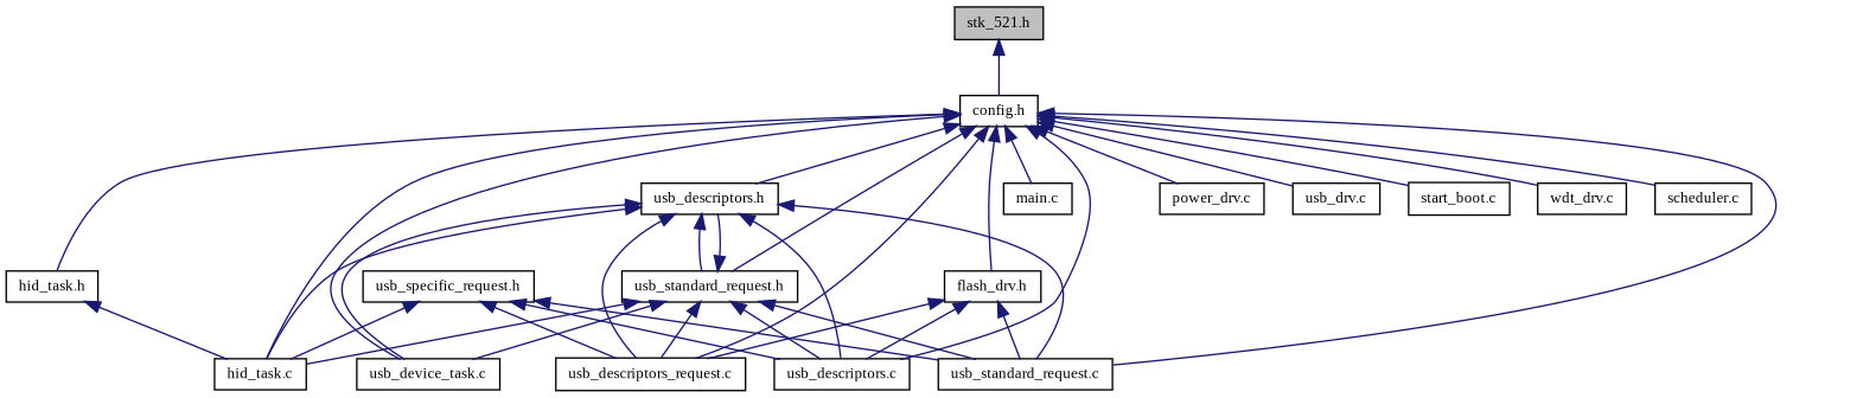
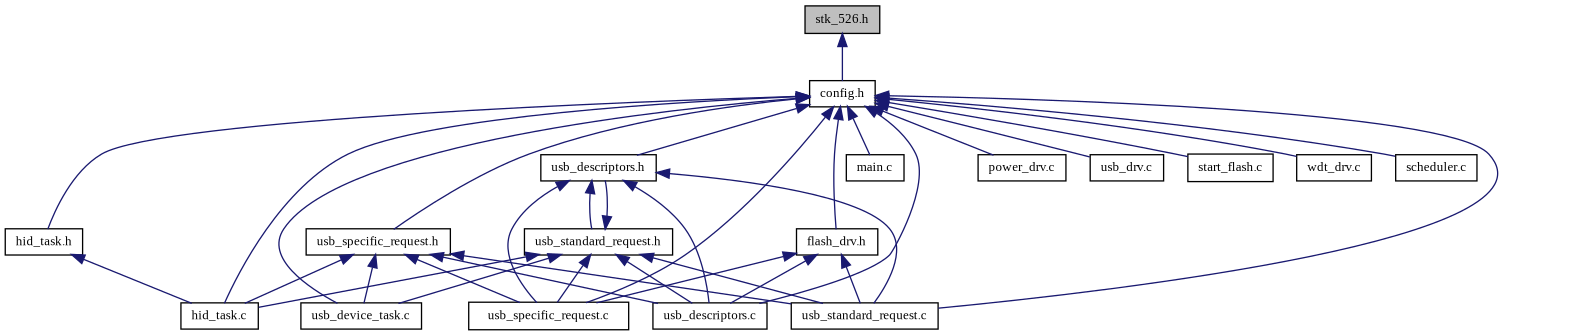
  digraph {
    fontname="Liberation Serif"
    node [color=black fillcolor=white fontname="Liberation Serif" fontsize=10 shape=record style=filled]
    edge [color=midnightblue dir=back fontname="Liberation Serif" fontsize=10 labelfontname="FreeSans.ttf" labelfontsize=10 style=solid]
-   n1 [fillcolor=grey75 fontcolor=black height=0.2 label="stk_521.h" width=0.4]
+   n1 [fillcolor=grey75 fontcolor=black height=0.2 label="stk_526.h" width=0.4]
    n2 [height=0.2 label="config.h" width=0.4]
    n3 [height=0.2 label="hid_task.c" width=0.4]
    n4 [height=0.2 label="hid_task.h" width=0.4]
    n5 [height=0.2 label="usb_descriptors.h" width=0.4]
    n6 [height=0.2 label="usb_descriptors.c" width=0.4]
-   n7 [height=0.2 label="usb_descriptors_request.c" width=0.4]
+   n7 [height=0.2 label="usb_specific_request.c" width=0.4]
    n8 [height=0.2 label="usb_device_task.c" width=0.4]
    n9 [height=0.2 label="usb_standard_request.c" width=0.4]
    n10 [height=0.2 label="usb_specific_request.h" width=0.4]
    n11 [height=0.2 label="main.c" width=0.4]
    n12 [height=0.2 label="flash_drv.h" width=0.4]
    n13 [height=0.2 label="power_drv.c" width=0.4]
    n14 [height=0.2 label="usb_drv.c" width=0.4]
-   n15 [height=0.2 label="start_boot.c" width=0.4]
+   n15 [height=0.2 label="start_flash.c" width=0.4]
    n16 [height=0.2 label="wdt_drv.c" width=0.4]
    n17 [height=0.2 label="scheduler.c" width=0.4]
    n18 [height=0.2 label="usb_standard_request.h" width=0.4]
    n1 -> n2
    n2 -> n3
    n2 -> n4
    n2 -> n5
    n2 -> n6
    n2 -> n7
    n2 -> n8
    n2 -> n9
-   n2 -> n18
+   n2 -> n10
    n2 -> n11
    n2 -> n12
    n2 -> n13
    n2 -> n14
    n2 -> n15
    n2 -> n16
    n2 -> n17
    n4 -> n3
-   n5 -> n3
    n5 -> n6
    n5 -> n7
-   n5 -> n8
+   n10 -> n8
    n5 -> n9
    n5 -> n18
    n10 -> n3
    n10 -> n6
    n10 -> n7
    n10 -> n9
    n12 -> n6
    n12 -> n7
    n12 -> n9
    n18 -> n3
    n18 -> n5
    n18 -> n6
    n18 -> n7
    n18 -> n8
    n18 -> n9
  }
